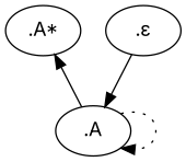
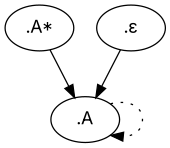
  digraph {
    fontname=Inter
    node [fontname=Inter]
    edge [fontname=Inter]
    ".A*"
    ".&epsilon;"
    ".A"
    subgraph sub_1 {
      rank=min
      ".A*"
    }
    ".&epsilon;" -> ".A"
-   ".A" -> ".A*"
+   ".A*" -> ".A"
    ".A" -> ".A" [style=dotted]
  }
